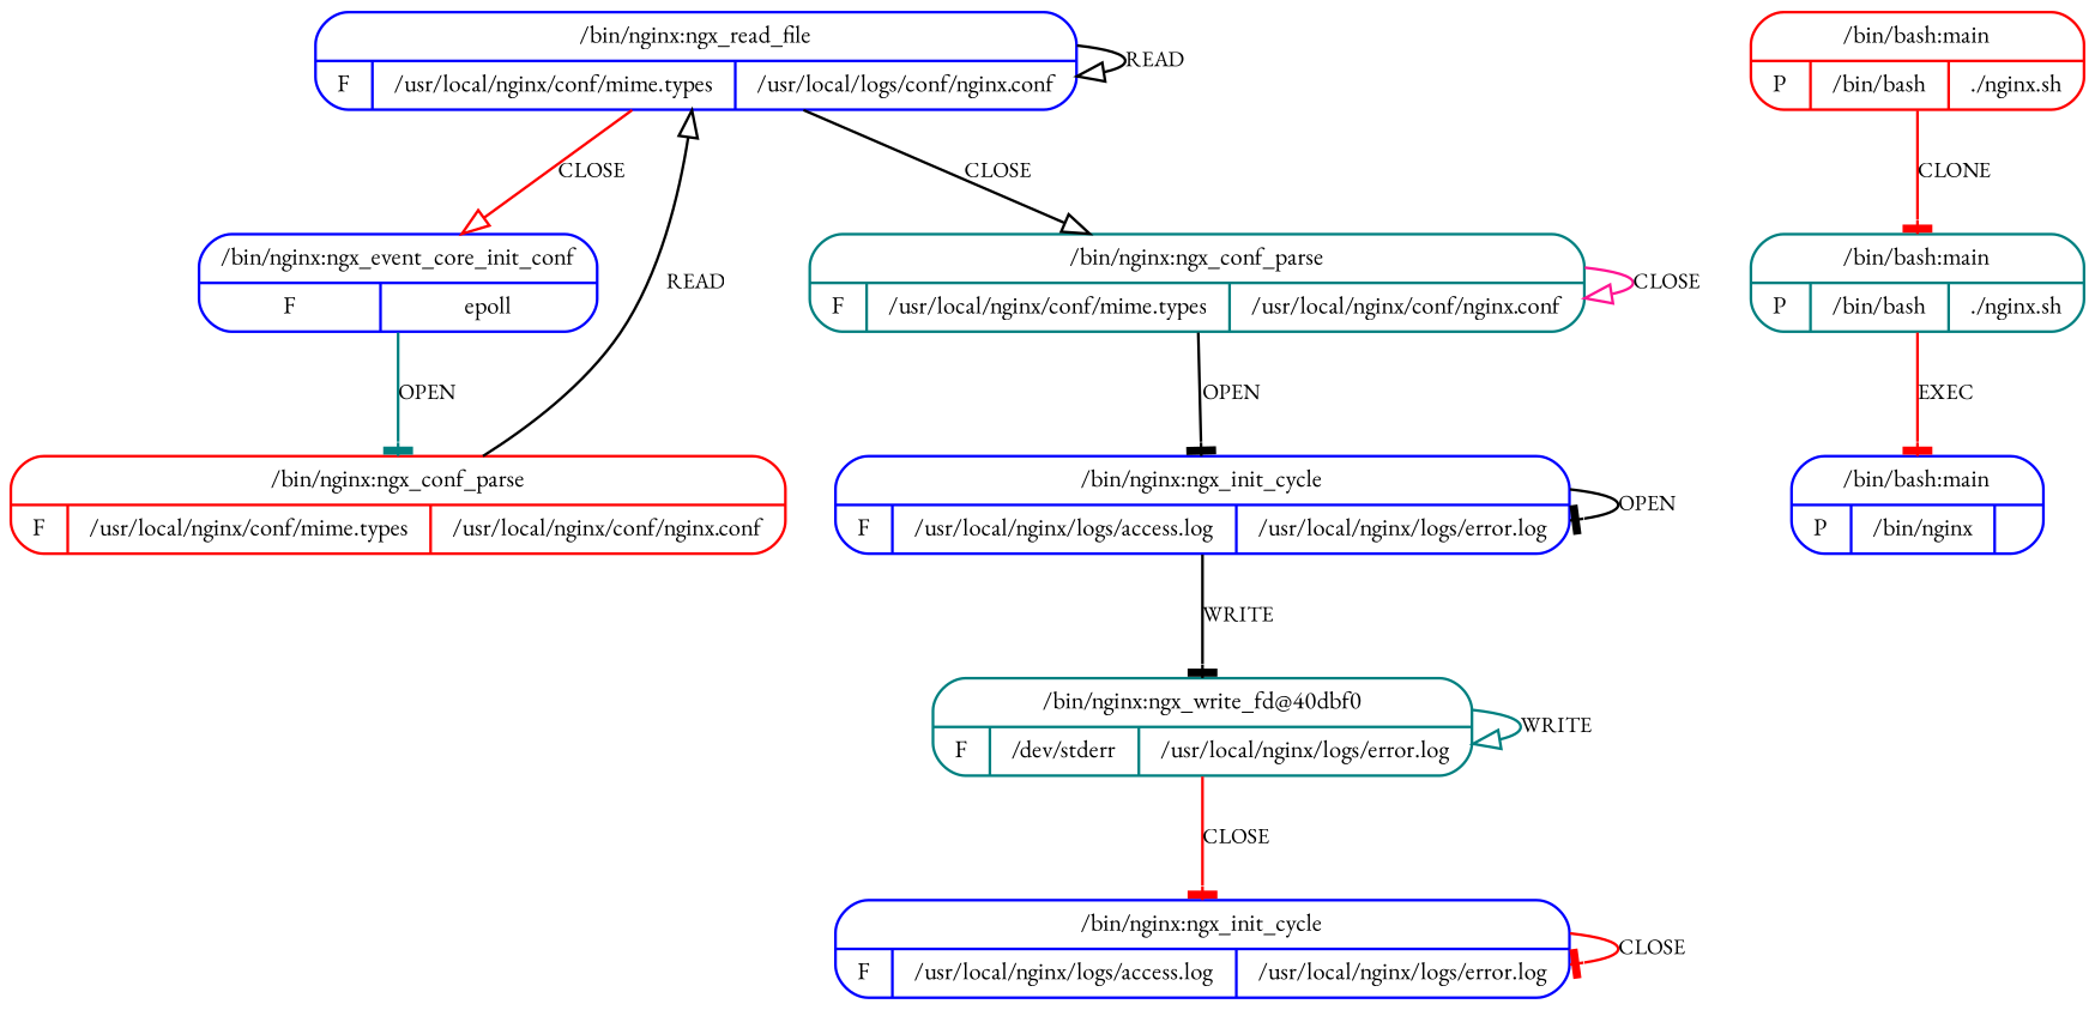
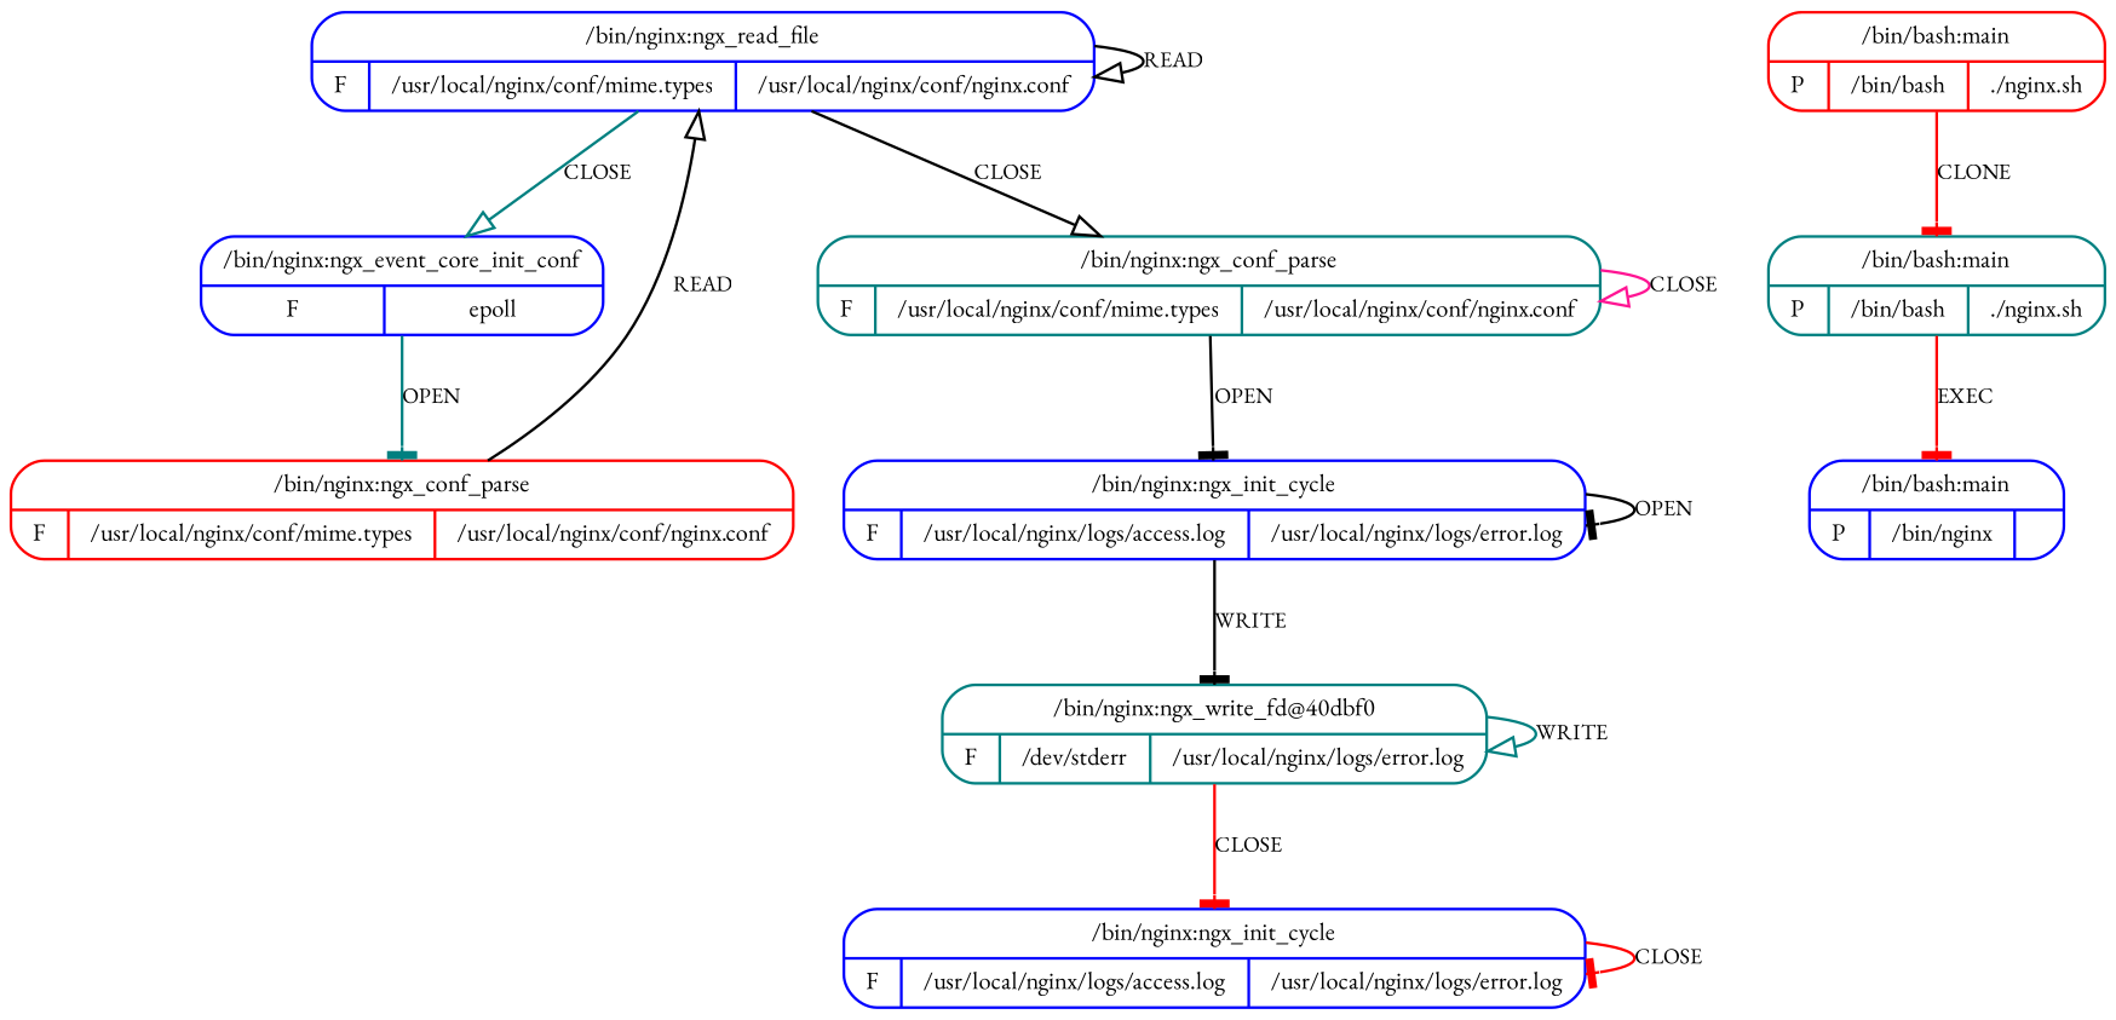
  digraph {
    fontname="EB Garamond"
    node [color=blue fontname="EB Garamond" fontsize=9 shape=Mrecord]
    edge [arrowhead=tee color=black fontname="EB Garamond" fontsize=8]
-   n1 [label="{{/bin/nginx:ngx_read_file}|{F|{/usr/local/nginx/conf/mime.types}|{/usr/local/logs/conf/nginx.conf}}}"]
+   n1 [label="{{/bin/nginx:ngx_read_file}|{F|{/usr/local/nginx/conf/mime.types}|{/usr/local/nginx/conf/nginx.conf}}}"]
    n2 [label="{{/bin/nginx:ngx_event_core_init_conf}|{F|{epoll}}}"]
    n3 [color=teal label="{{/bin/nginx:ngx_conf_parse}|{F|{/usr/local/nginx/conf/mime.types}|{/usr/local/nginx/conf/nginx.conf}}}"]
    n4 [color=red label="{{/bin/nginx:ngx_conf_parse}|{F|{/usr/local/nginx/conf/mime.types}|{/usr/local/nginx/conf/nginx.conf}}}"]
    n5 [label="{{/bin/nginx:ngx_init_cycle}|{F|{/usr/local/nginx/logs/access.log}|{/usr/local/nginx/logs/error.log}}}"]
    n6 [color=teal label="{{/bin/nginx:ngx_write_fd@40dbf0}|{F|{/dev/stderr}|{/usr/local/nginx/logs/error.log}}}"]
    n7 [label="{{/bin/nginx:ngx_init_cycle}|{F|{/usr/local/nginx/logs/access.log}|{/usr/local/nginx/logs/error.log}}}"]
    n8 [color=red label="{{/bin/bash:main}|{P|/bin/bash|./nginx.sh}}"]
    n9 [color=teal label="{{/bin/bash:main}|{P|/bin/bash|./nginx.sh}}"]
    n10 [label="{{/bin/bash:main}|{P|/bin/nginx|}}"]
    n1 -> n1 [arrowhead=onormal label=READ]
-   n1 -> n2 [arrowhead=onormal color=red label=CLOSE]
+   n1 -> n2 [arrowhead=onormal color=teal label=CLOSE]
    n1 -> n3 [arrowhead=onormal label=CLOSE]
    n2 -> n4 [color=teal label=OPEN]
    n3 -> n3 [arrowhead=onormal color=deeppink label=CLOSE]
    n3 -> n5 [label=OPEN]
    n4 -> n1 [arrowhead=onormal label=READ]
    n5 -> n5 [label=OPEN]
    n5 -> n6 [label=WRITE]
    n6 -> n6 [arrowhead=onormal color=teal label=WRITE]
    n6 -> n7 [color=red label=CLOSE]
    n7 -> n7 [color=red label=CLOSE]
    n8 -> n9 [color=red label=CLONE]
    n9 -> n10 [color=red label=EXEC]
  }
